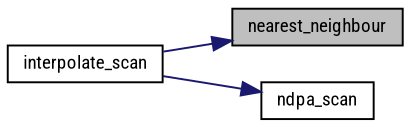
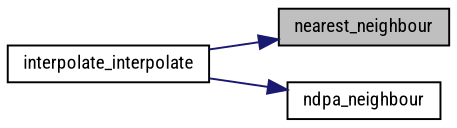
  digraph {
    fontname="Roboto Condensed"
    rankdir=RL
    node [color=black fillcolor=white fontname="Roboto Condensed" fontsize=10 shape=record style=filled]
    edge [color=midnightblue dir=back fontname="Roboto Condensed" fontsize=10 labelfontname=Helvetica labelfontsize=10 style=solid]
    n1 [fillcolor=grey75 fontcolor=black height=0.2 label=nearest_neighbour width=0.4]
-   n2 [height=0.2 label=interpolate_scan width=0.4]
-   n3 [height=0.2 label=ndpa_scan width=0.4]
+   n2 [height=0.2 label=interpolate_interpolate width=0.4]
+   n3 [height=0.2 label=ndpa_neighbour width=0.4]
    n1 -> n2
    n3 -> n2
  }
